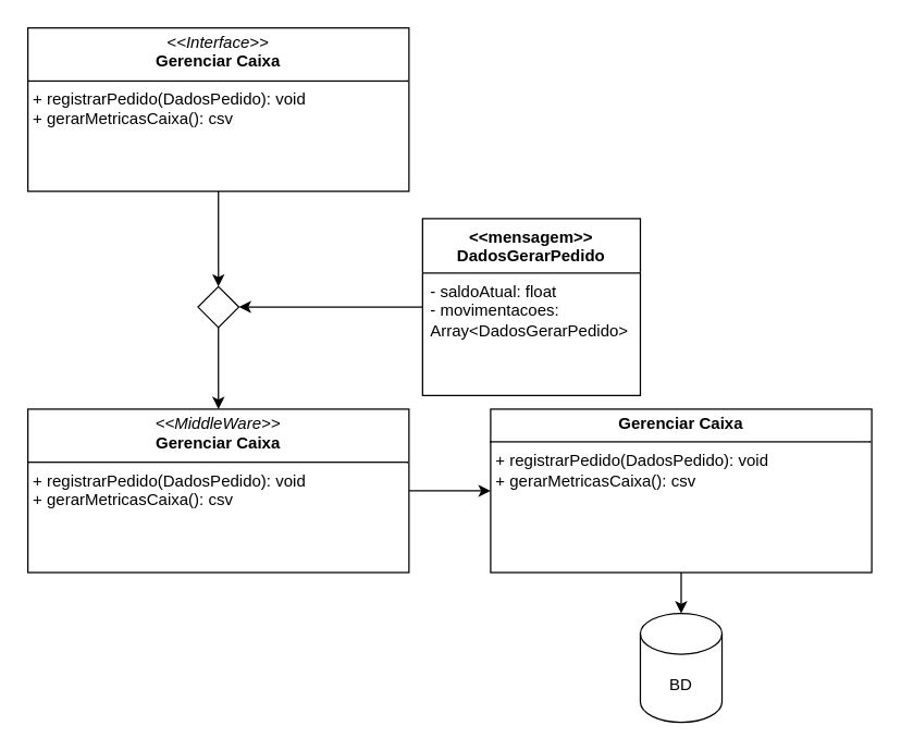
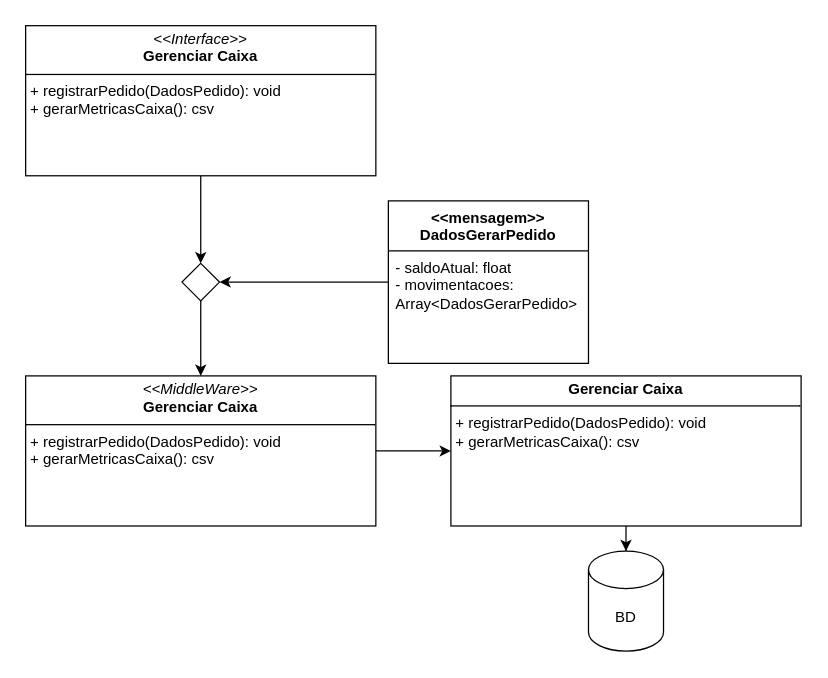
  <mxCell id="0" />
  <mxCell id="1" parent="0" />
  <mxCell id="2" style="edgeStyle=orthogonalEdgeStyle;rounded=0;orthogonalLoop=1;jettySize=auto;html=1;exitX=0.5;exitY=1;exitDx=0;exitDy=0;entryX=0.5;entryY=0;entryDx=0;entryDy=0;" edge="1" parent="1" source="3" target="8"><mxGeometry relative="1" as="geometry" /></mxCell>
  <mxCell id="3" value="&lt;p style=&quot;margin:0px;margin-top:4px;text-align:center;&quot;&gt;&lt;i&gt;&amp;lt;&amp;lt;Interface&amp;gt;&amp;gt;&lt;/i&gt;&lt;br&gt;&lt;b&gt;Gerenciar Caixa&lt;/b&gt;&lt;/p&gt;&lt;hr size=&quot;1&quot; style=&quot;border-style:solid;&quot;&gt;&lt;p style=&quot;margin:0px;margin-left:4px;&quot;&gt;+ registrarPedido(DadosPedido): void&lt;/p&gt;&lt;p style=&quot;margin:0px;margin-left:4px;&quot;&gt;+ gerarMetricasCaixa(): csv&lt;/p&gt;" style="verticalAlign=top;align=left;overflow=fill;html=1;whiteSpace=wrap;" vertex="1" parent="1"><mxGeometry x="20" y="20" width="280" height="120" as="geometry" /></mxCell>
  <mxCell id="4" style="edgeStyle=orthogonalEdgeStyle;rounded=0;orthogonalLoop=1;jettySize=auto;html=1;entryX=1;entryY=0.5;entryDx=0;entryDy=0;" edge="1" parent="1" source="5" target="8"><mxGeometry relative="1" as="geometry" /></mxCell>
  <mxCell id="5" value="&amp;lt;&amp;lt;mensagem&amp;gt;&amp;gt;&lt;div&gt;DadosGerarPedido&lt;/div&gt;" style="swimlane;fontStyle=1;align=center;verticalAlign=top;childLayout=stackLayout;horizontal=1;startSize=40;horizontalStack=0;resizeParent=1;resizeParentMax=0;resizeLast=0;collapsible=1;marginBottom=0;whiteSpace=wrap;html=1;" vertex="1" parent="1"><mxGeometry x="310" y="160" width="160" height="130" as="geometry" /></mxCell>
  <mxCell id="6" value="- saldoAtual: float&lt;div&gt;- movimentacoes: Array&amp;lt;DadosGerarPedido&amp;gt;&lt;/div&gt;" style="text;strokeColor=none;fillColor=none;align=left;verticalAlign=top;spacingLeft=4;spacingRight=4;overflow=hidden;rotatable=0;points=[[0,0.5],[1,0.5]];portConstraint=eastwest;whiteSpace=wrap;html=1;" vertex="1" parent="5"><mxGeometry y="40" width="160" height="90" as="geometry" /></mxCell>
  <mxCell id="7" style="edgeStyle=orthogonalEdgeStyle;rounded=0;orthogonalLoop=1;jettySize=auto;html=1;" edge="1" parent="1" source="8" target="10"><mxGeometry relative="1" as="geometry" /></mxCell>
  <mxCell id="8" value="" style="rhombus;whiteSpace=wrap;html=1;" vertex="1" parent="1"><mxGeometry x="145" y="210" width="30" height="30" as="geometry" /></mxCell>
  <mxCell id="9" style="edgeStyle=orthogonalEdgeStyle;rounded=0;orthogonalLoop=1;jettySize=auto;html=1;exitX=1;exitY=0.5;exitDx=0;exitDy=0;" edge="1" parent="1" source="10" target="12"><mxGeometry relative="1" as="geometry"><mxPoint x="370" y="360" as="targetPoint" /></mxGeometry></mxCell>
  <mxCell id="10" value="&lt;p style=&quot;margin:0px;margin-top:4px;text-align:center;&quot;&gt;&lt;i&gt;&amp;lt;&amp;lt;MiddleWare&amp;gt;&amp;gt;&lt;/i&gt;&lt;br&gt;&lt;b&gt;Gerenciar Caixa&lt;/b&gt;&lt;/p&gt;&lt;hr size=&quot;1&quot; style=&quot;border-style:solid;&quot;&gt;&lt;p style=&quot;margin:0px;margin-left:4px;&quot;&gt;+ registrarPedido(DadosPedido): void&lt;/p&gt;&lt;p style=&quot;margin:0px;margin-left:4px;&quot;&gt;+ gerarMetricasCaixa(): csv&lt;/p&gt;" style="verticalAlign=top;align=left;overflow=fill;html=1;whiteSpace=wrap;" vertex="1" parent="1"><mxGeometry x="20" y="300" width="280" height="120" as="geometry" /></mxCell>
  <mxCell id="11" style="edgeStyle=orthogonalEdgeStyle;rounded=0;orthogonalLoop=1;jettySize=auto;html=1;exitX=0.5;exitY=1;exitDx=0;exitDy=0;" edge="1" parent="1" source="12" target="13"><mxGeometry relative="1" as="geometry"><mxPoint x="500" y="480" as="targetPoint" /></mxGeometry></mxCell>
  <mxCell id="12" value="&lt;p style=&quot;margin:0px;margin-top:4px;text-align:center;&quot;&gt;&lt;b&gt;Gerenciar Caixa&lt;/b&gt;&lt;/p&gt;&lt;hr size=&quot;1&quot; style=&quot;border-style:solid;&quot;&gt;&lt;p style=&quot;margin:0px;margin-left:4px;&quot;&gt;+ registrarPedido(DadosPedido): void&lt;/p&gt;&lt;p style=&quot;margin:0px;margin-left:4px;&quot;&gt;+ gerarMetricasCaixa(): csv&lt;/p&gt;" style="verticalAlign=top;align=left;overflow=fill;html=1;whiteSpace=wrap;" vertex="1" parent="1"><mxGeometry x="360" y="300" width="280" height="120" as="geometry" /></mxCell>
- <mxCell id="13" value="BD" style="shape=cylinder3;whiteSpace=wrap;html=1;boundedLbl=1;backgroundOutline=1;size=15;" vertex="1" parent="1"><mxGeometry x="470" y="450" width="60" height="80" as="geometry" /></mxCell>
+ <mxCell id="13" value="BD" style="shape=cylinder3;whiteSpace=wrap;html=1;boundedLbl=1;backgroundOutline=1;size=15;" vertex="1" parent="1"><mxGeometry x="470" y="440" width="60" height="80" as="geometry" /></mxCell>
